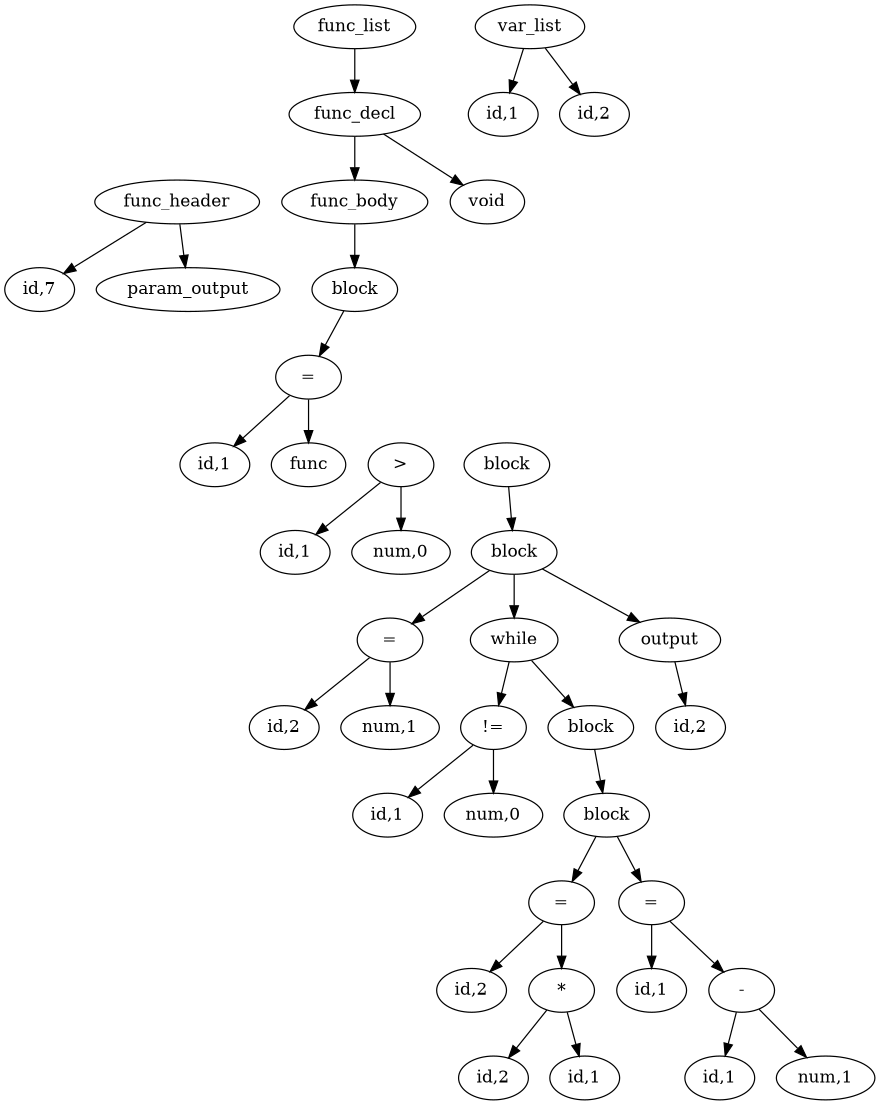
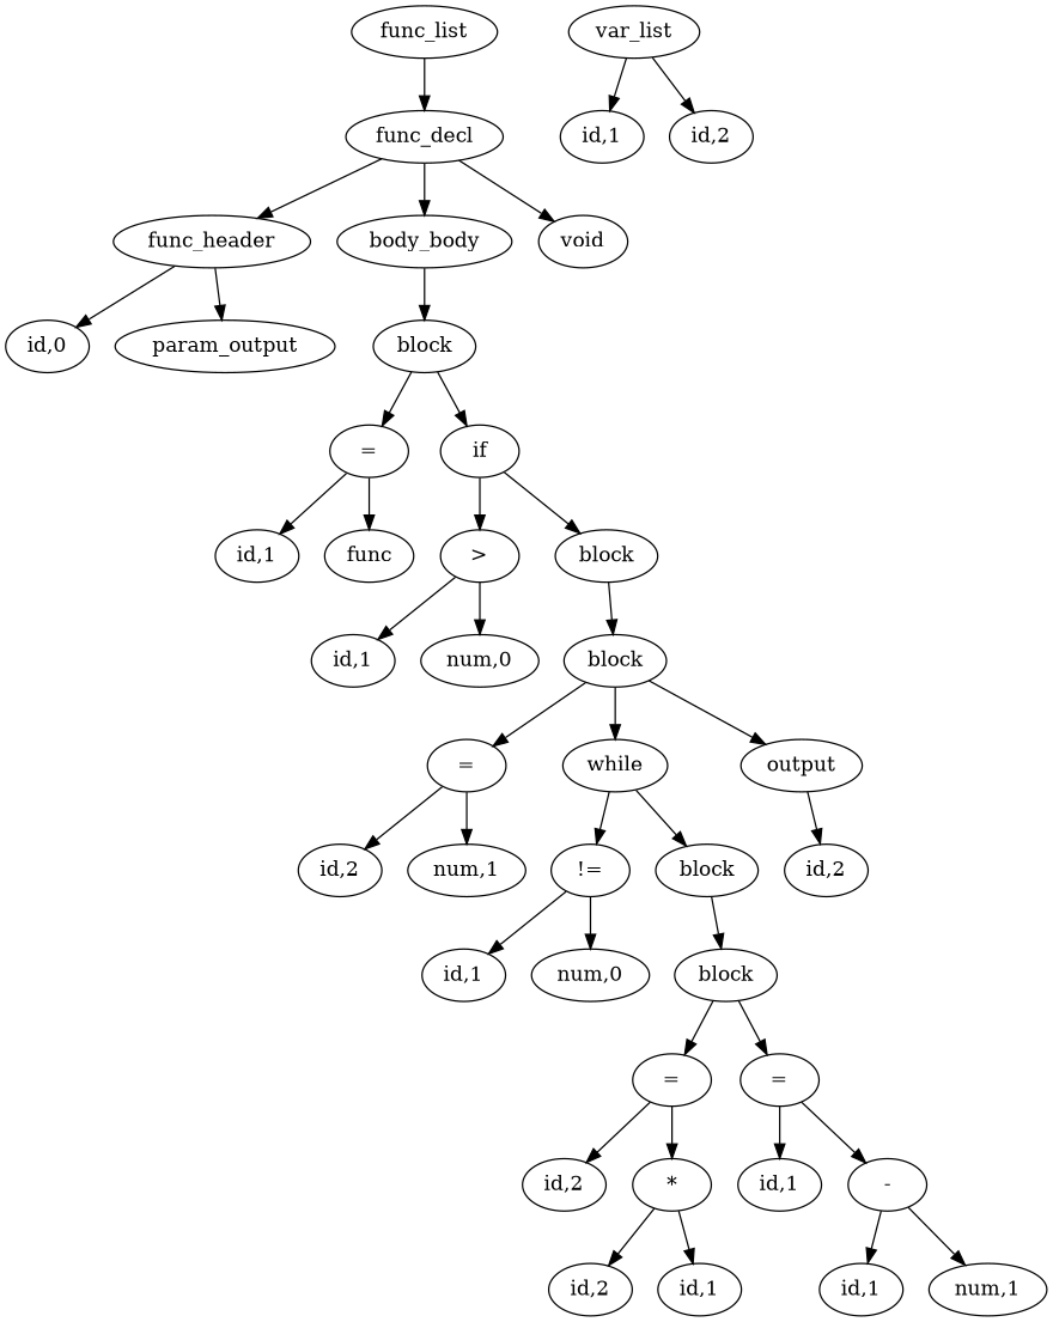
  digraph {
    ordering=out
    n1 [label=func_list]
    n2 [label=func_decl]
    n3 [label=func_header]
-   n4 [label=func_body]
+   n4 [label=body_body]
    n5 [label=void]
-   n6 [label="id,7"]
+   n6 [label="id,0"]
    n7 [label=param_output]
    n8 [label=block]
    n9 [label=var_list]
    n10 [label="id,1"]
    n11 [label="id,2"]
    n12 [label="="]
+   n13 [label=if]
    n14 [label="id,1"]
    n15 [label=func]
    n16 [label=">"]
    n17 [label=block]
    n18 [label="id,1"]
    n19 [label="num,0"]
    n20 [label=block]
    n21 [label="="]
    n22 [label=while]
    n23 [label=output]
    n24 [label="id,2"]
    n25 [label="num,1"]
    n26 [label="!="]
    n27 [label=block]
    n28 [label="id,2"]
    n29 [label="id,1"]
    n30 [label="num,0"]
    n31 [label=block]
    n32 [label="="]
    n33 [label="="]
    n34 [label="id,2"]
    n35 [label="*"]
    n36 [label="id,1"]
    n37 [label="-"]
    n38 [label="id,2"]
    n39 [label="id,1"]
    n40 [label="id,1"]
    n41 [label="num,1"]
    n1 -> n2
+   n2 -> n3
    n2 -> n4
    n2 -> n5
    n3 -> n6
    n3 -> n7
    n4 -> n8
    n8 -> n12
+   n8 -> n13
    n9 -> n10
    n9 -> n11
    n12 -> n14
    n12 -> n15
+   n13 -> n16
+   n13 -> n17
    n16 -> n18
    n16 -> n19
    n17 -> n20
    n20 -> n21
    n20 -> n22
    n20 -> n23
    n21 -> n24
    n21 -> n25
    n22 -> n26
    n22 -> n27
    n23 -> n28
    n26 -> n29
    n26 -> n30
    n27 -> n31
    n31 -> n32
    n31 -> n33
    n32 -> n34
    n32 -> n35
    n33 -> n36
    n33 -> n37
    n35 -> n38
    n35 -> n39
    n37 -> n40
    n37 -> n41
  }
